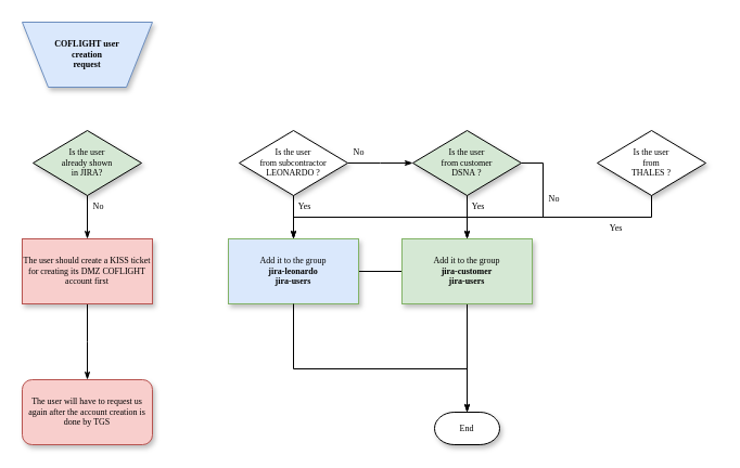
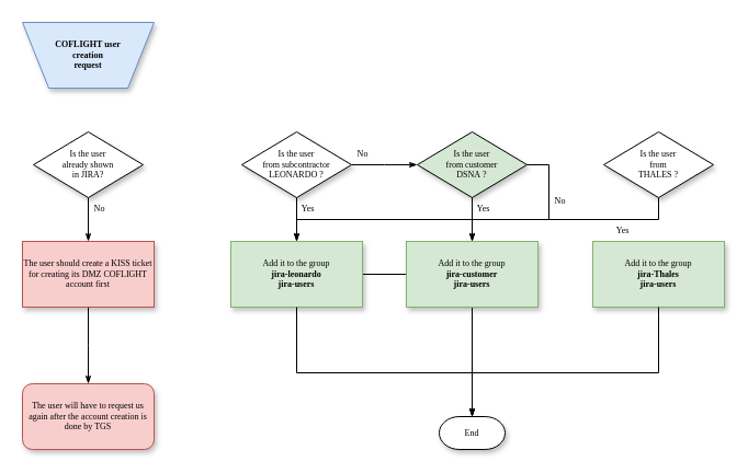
  <mxCell id="0" />
  <mxCell id="1" parent="0" />
  <mxCell id="2" value="&lt;b&gt;COFLIGHT user &lt;br&gt;creation&lt;br&gt;request&lt;br&gt;&lt;/b&gt;" style="shape=trapezoid;whiteSpace=wrap;html=1;rounded=0;shadow=1;labelBackgroundColor=none;strokeWidth=1;fontFamily=Verdana;fontSize=8;align=center;flipV=1;fillColor=#dae8fc;strokeColor=#6c8ebf;" parent="1" vertex="1"><mxGeometry x="20" y="20" width="120" height="60" as="geometry" /></mxCell>
  <mxCell id="3" value="No" style="edgeStyle=orthogonalEdgeStyle;rounded=0;html=1;labelBackgroundColor=none;startSize=5;endArrow=classicThin;endFill=1;endSize=5;jettySize=auto;orthogonalLoop=1;strokeWidth=1;fontFamily=Verdana;fontSize=8" parent="1" source="4" target="8" edge="1"><mxGeometry x="-0.5" y="10" relative="1" as="geometry"><mxPoint as="offset" /></mxGeometry></mxCell>
- <mxCell id="4" value="Is the user &lt;br&gt;already shown&lt;br&gt;in JIRA?" style="rhombus;whiteSpace=wrap;html=1;rounded=0;shadow=1;labelBackgroundColor=none;strokeWidth=1;fontFamily=Verdana;fontSize=8;align=center;fillColor=#d5e8d4;" parent="1" vertex="1"><mxGeometry x="30" y="120" width="100" height="60" as="geometry" /></mxCell>
+ <mxCell id="4" value="Is the user &lt;br&gt;already shown&lt;br&gt;in JIRA?" style="rhombus;whiteSpace=wrap;html=1;rounded=0;shadow=1;labelBackgroundColor=none;strokeWidth=1;fontFamily=Verdana;fontSize=8;align=center;" parent="1" vertex="1"><mxGeometry x="30" y="120" width="100" height="60" as="geometry" /></mxCell>
  <mxCell id="5" value="No" style="edgeStyle=orthogonalEdgeStyle;rounded=0;html=1;labelBackgroundColor=none;startSize=5;endArrow=classicThin;endFill=1;endSize=5;jettySize=auto;orthogonalLoop=1;strokeWidth=1;fontFamily=Verdana;fontSize=8" parent="1" source="6" edge="1"><mxGeometry x="-0.667" y="10" relative="1" as="geometry"><mxPoint as="offset" /><mxPoint x="380" y="150" as="targetPoint" /></mxGeometry></mxCell>
  <mxCell id="6" value="Is the user &lt;br&gt;from subcontractor&lt;br&gt;LEONARDO ?" style="rhombus;whiteSpace=wrap;html=1;rounded=0;shadow=1;labelBackgroundColor=none;strokeWidth=1;fontFamily=Verdana;fontSize=8;align=center;" parent="1" vertex="1"><mxGeometry x="220" y="120" width="100" height="60" as="geometry" /></mxCell>
  <mxCell id="7" style="edgeStyle=orthogonalEdgeStyle;rounded=0;html=1;labelBackgroundColor=none;startSize=5;endArrow=classicThin;endFill=1;endSize=5;jettySize=auto;orthogonalLoop=1;strokeWidth=1;fontFamily=Verdana;fontSize=8;entryX=0.5;entryY=0;entryDx=0;entryDy=0;" parent="1" source="8" edge="1"><mxGeometry relative="1" as="geometry"><mxPoint x="80" y="350" as="targetPoint" /></mxGeometry></mxCell>
  <mxCell id="8" value="The user should create a KISS ticket for creating its DMZ COFLIGHT account first" style="whiteSpace=wrap;html=1;rounded=0;shadow=1;labelBackgroundColor=none;strokeWidth=1;fontFamily=Verdana;fontSize=8;align=center;fillColor=#f8cecc;strokeColor=#b85450;" parent="1" vertex="1"><mxGeometry x="20" y="220" width="120" height="60" as="geometry" /></mxCell>
  <mxCell id="9" style="edgeStyle=orthogonalEdgeStyle;rounded=0;html=1;labelBackgroundColor=none;startSize=5;endArrow=classicThin;endFill=1;endSize=5;jettySize=auto;orthogonalLoop=1;strokeWidth=1;fontFamily=Verdana;fontSize=8;entryX=0.5;entryY=0;entryDx=0;entryDy=0;entryPerimeter=0;" parent="1" source="10" target="11" edge="1"><mxGeometry relative="1" as="geometry"><mxPoint x="270" y="310" as="targetPoint" /></mxGeometry></mxCell>
- <mxCell id="10" value="Add it to the group&lt;br&gt;&lt;b&gt;jira-leonardo&lt;br&gt;jira-users&lt;/b&gt;" style="whiteSpace=wrap;html=1;rounded=0;shadow=1;labelBackgroundColor=none;strokeWidth=1;fontFamily=Verdana;fontSize=8;align=center;fillColor=#dae8fc;strokeColor=#82b366;" parent="1" vertex="1"><mxGeometry x="210" y="220" width="120" height="60" as="geometry" /></mxCell>
+ <mxCell id="10" value="Add it to the group&lt;br&gt;&lt;b&gt;jira-leonardo&lt;br&gt;jira-users&lt;/b&gt;" style="whiteSpace=wrap;html=1;rounded=0;shadow=1;labelBackgroundColor=none;strokeWidth=1;fontFamily=Verdana;fontSize=8;align=center;fillColor=#d5e8d4;strokeColor=#82b366;" parent="1" vertex="1"><mxGeometry x="210" y="220" width="120" height="60" as="geometry" /></mxCell>
  <mxCell id="11" value="End" style="strokeWidth=1;html=1;shape=mxgraph.flowchart.terminator;whiteSpace=wrap;rounded=0;shadow=1;labelBackgroundColor=none;fontFamily=Verdana;fontSize=8;align=center;" parent="1" vertex="1"><mxGeometry x="400" y="380" width="60" height="30" as="geometry" /></mxCell>
  <mxCell id="12" value="Is the user &lt;br&gt;from customer &lt;br&gt;DSNA&amp;nbsp;?" style="rhombus;whiteSpace=wrap;html=1;rounded=0;shadow=1;labelBackgroundColor=none;strokeWidth=1;fontFamily=Verdana;fontSize=8;align=center;fillColor=#d5e8d4;" vertex="1" parent="1"><mxGeometry x="380" y="120" width="100" height="60" as="geometry" /></mxCell>
  <mxCell id="13" value="Is the user &lt;br&gt;from &lt;br&gt;THALES&amp;nbsp;?" style="rhombus;whiteSpace=wrap;html=1;rounded=0;shadow=1;labelBackgroundColor=none;strokeWidth=1;fontFamily=Verdana;fontSize=8;align=center;" vertex="1" parent="1"><mxGeometry x="550" y="120" width="100" height="60" as="geometry" /></mxCell>
  <mxCell id="14" value="No" style="edgeStyle=orthogonalEdgeStyle;rounded=0;html=1;labelBackgroundColor=none;startSize=5;endArrow=classicThin;endFill=1;endSize=5;jettySize=auto;orthogonalLoop=1;strokeWidth=1;fontFamily=Verdana;fontSize=8;exitX=1;exitY=0.5;exitDx=0;exitDy=0;" edge="1" parent="1" source="12" target="10"><mxGeometry x="-0.667" y="10" relative="1" as="geometry"><mxPoint as="offset" /><mxPoint x="330" y="160" as="sourcePoint" /><mxPoint x="390" y="160" as="targetPoint" /></mxGeometry></mxCell>
  <mxCell id="15" value="Add it to the group&lt;br&gt;&lt;b&gt;jira-customer&lt;/b&gt;&lt;br&gt;&lt;b&gt;jira-users&lt;/b&gt;" style="whiteSpace=wrap;html=1;rounded=0;shadow=1;labelBackgroundColor=none;strokeWidth=1;fontFamily=Verdana;fontSize=8;align=center;fillColor=#d5e8d4;strokeColor=#82b366;" vertex="1" parent="1"><mxGeometry x="370" y="220" width="120" height="60" as="geometry" /></mxCell>
+ <mxCell id="16" value="Add it to the group&lt;br&gt;&lt;b&gt;jira-Thales&lt;br&gt;jira-users&lt;br&gt;&lt;/b&gt;" style="whiteSpace=wrap;html=1;rounded=0;shadow=1;labelBackgroundColor=none;strokeWidth=1;fontFamily=Verdana;fontSize=8;align=center;fillColor=#d5e8d4;strokeColor=#82b366;" vertex="1" parent="1"><mxGeometry x="540" y="220" width="120" height="60" as="geometry" /></mxCell>
  <mxCell id="17" value="Yes" style="edgeStyle=orthogonalEdgeStyle;rounded=0;html=1;labelBackgroundColor=none;startSize=5;endArrow=classicThin;endFill=1;endSize=5;jettySize=auto;orthogonalLoop=1;strokeWidth=1;fontFamily=Verdana;fontSize=8;exitX=0.5;exitY=1;exitDx=0;exitDy=0;" edge="1" parent="1" source="13" target="15"><mxGeometry x="-0.5" y="10" relative="1" as="geometry"><mxPoint as="offset" /><mxPoint x="90" y="190" as="sourcePoint" /><mxPoint x="90" y="230" as="targetPoint" /></mxGeometry></mxCell>
  <mxCell id="18" value="Yes" style="edgeStyle=orthogonalEdgeStyle;rounded=0;html=1;labelBackgroundColor=none;startSize=5;endArrow=classicThin;endFill=1;endSize=5;jettySize=auto;orthogonalLoop=1;strokeWidth=1;fontFamily=Verdana;fontSize=8;exitX=0.5;exitY=1;exitDx=0;exitDy=0;entryX=0.5;entryY=0;entryDx=0;entryDy=0;" edge="1" parent="1" source="12" target="15"><mxGeometry x="-0.5" y="10" relative="1" as="geometry"><mxPoint as="offset" /><mxPoint x="610" y="190" as="sourcePoint" /><mxPoint x="580" y="230" as="targetPoint" /><Array as="points" /></mxGeometry></mxCell>
  <mxCell id="19" value="Yes" style="edgeStyle=orthogonalEdgeStyle;rounded=0;html=1;labelBackgroundColor=none;startSize=5;endArrow=classicThin;endFill=1;endSize=5;jettySize=auto;orthogonalLoop=1;strokeWidth=1;fontFamily=Verdana;fontSize=8;exitX=0.5;exitY=1;exitDx=0;exitDy=0;entryX=0.5;entryY=0;entryDx=0;entryDy=0;" edge="1" parent="1" source="6" target="10"><mxGeometry x="-0.5" y="10" relative="1" as="geometry"><mxPoint as="offset" /><mxPoint x="440" y="190" as="sourcePoint" /><mxPoint x="440" y="230" as="targetPoint" /><Array as="points" /></mxGeometry></mxCell>
+ <mxCell id="20" style="edgeStyle=orthogonalEdgeStyle;rounded=0;html=1;labelBackgroundColor=none;startSize=5;endArrow=classicThin;endFill=1;endSize=5;jettySize=auto;orthogonalLoop=1;strokeWidth=1;fontFamily=Verdana;fontSize=8;entryX=0.5;entryY=0;entryDx=0;entryDy=0;entryPerimeter=0;exitX=0.5;exitY=1;exitDx=0;exitDy=0;" edge="1" parent="1" source="16" target="11"><mxGeometry relative="1" as="geometry"><mxPoint x="610" y="300" as="sourcePoint" /><mxPoint x="440" y="390" as="targetPoint" /><Array as="points"><mxPoint x="600" y="340" /><mxPoint x="430" y="340" /></Array></mxGeometry></mxCell>
  <mxCell id="21" style="edgeStyle=orthogonalEdgeStyle;rounded=0;html=1;labelBackgroundColor=none;startSize=5;endArrow=classicThin;endFill=1;endSize=5;jettySize=auto;orthogonalLoop=1;strokeWidth=1;fontFamily=Verdana;fontSize=8;entryX=0.5;entryY=0;entryDx=0;entryDy=0;entryPerimeter=0;exitX=0.5;exitY=1;exitDx=0;exitDy=0;" edge="1" parent="1" source="10" target="11"><mxGeometry relative="1" as="geometry"><mxPoint x="610" y="290" as="sourcePoint" /><mxPoint x="440" y="390" as="targetPoint" /><Array as="points"><mxPoint x="270" y="340" /><mxPoint x="430" y="340" /></Array></mxGeometry></mxCell>
  <mxCell id="22" value="The user will have to request us again after the account creation is done by TGS" style="whiteSpace=wrap;html=1;rounded=1;shadow=1;labelBackgroundColor=none;strokeWidth=1;fontFamily=Verdana;fontSize=8;align=center;fillColor=#f8cecc;strokeColor=#b85450;" vertex="1" parent="1"><mxGeometry x="20" y="350" width="120" height="60" as="geometry" /></mxCell>
